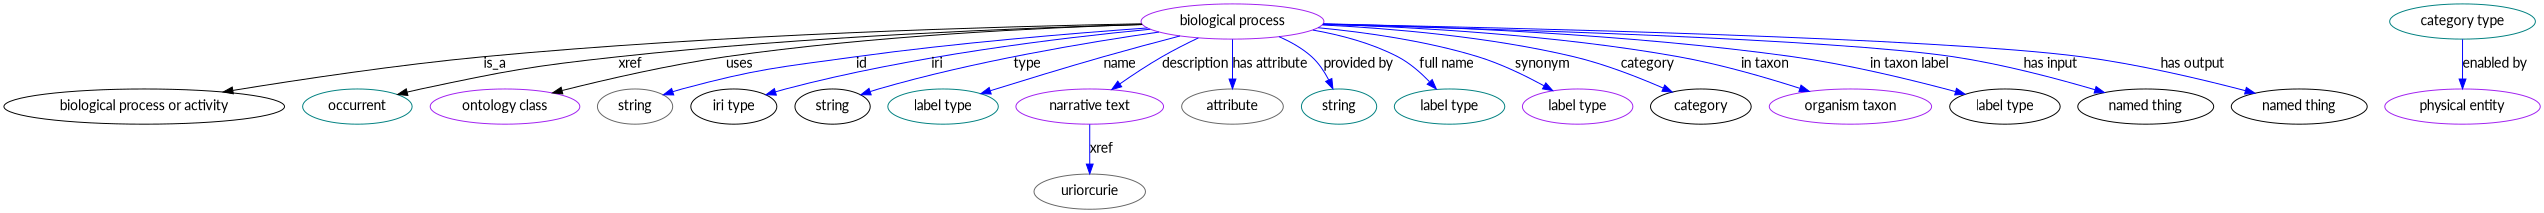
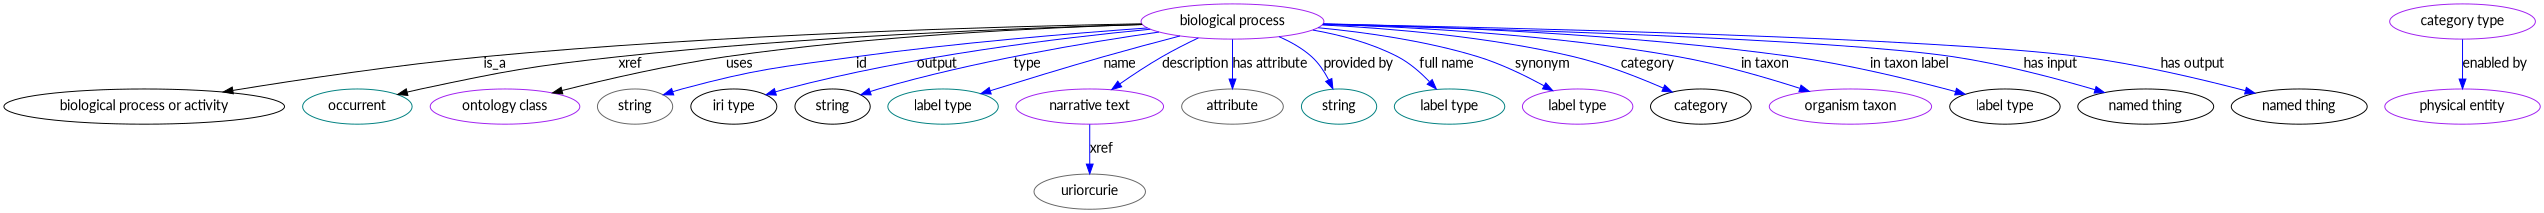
  digraph {
    fontname=Lato
    node [color=black fontname=Lato]
    edge [fontname=Lato color=blue style=solid]
    n1 [color=purple height=0.5 label="biological process" width=2.5998]
    "biological process or activity" [height=0.5 width=3.9899]
    occurrent [color=teal height=0.5 width=1.5526]
    "ontology class" [color=purple height=0.5 width=2.1304]
    n5 [color=gray40 height=0.5 label=string width=1.0652]
    n6 [height=0.5 label="iri type" width=1.2277]
    n7 [height=0.5 label=string width=1.0652]
    n8 [color=teal height=0.5 label="label type" width=1.5707]
    n9 [color=purple height=0.5 label="narrative text" width=2.0943]
    n10 [color=gray40 height=0.5 label=attribute width=1.4443]
    n11 [color=teal height=0.5 label=string width=1.0652]
    n12 [color=teal height=0.5 label="label type" width=1.5707]
    n13 [color=purple height=0.5 label="label type" width=1.5707]
    category [height=0.5 width=1.4263]
    n15 [color=purple height=0.5 label="organism taxon" width=2.3109]
    n16 [height=0.5 label="label type" width=1.5707]
    n17 [height=0.5 label="named thing" width=1.9318]
    n18 [height=0.5 label="named thing" width=1.9318]
    n19 [color=gray40 height=0.5 label=uriorcurie width=1.5887]
    n20 [color=purple height=0.5 label="physical entity" width=2.2026]
-   n21 [color=teal height=0.5 label="category type" width=2.0762]
+   n21 [color=purple height=0.5 label="category type" width=2.0762]
    n1 -> "biological process or activity" [label=is_a color="" style=""]
    n1 -> occurrent [label=xref color="" style=""]
    n1 -> "ontology class" [label=uses color="" style=""]
    n1 -> n5 [label=id]
-   n1 -> n6 [label=iri]
+   n1 -> n6 [label=output]
    n1 -> n7 [label=type]
    n1 -> n8 [label=name]
    n1 -> n9 [label=description]
    n1 -> n10 [label="has attribute"]
    n1 -> n11 [label="provided by"]
    n1 -> n12 [label="full name"]
    n1 -> n13 [label=synonym]
    n1 -> category [label=category]
    n1 -> n15 [label="in taxon"]
    n1 -> n16 [label="in taxon label"]
    n1 -> n17 [label="has input"]
    n1 -> n18 [label="has output"]
    n9 -> n19 [label=xref]
    n21 -> n20 [label="enabled by"]
  }
